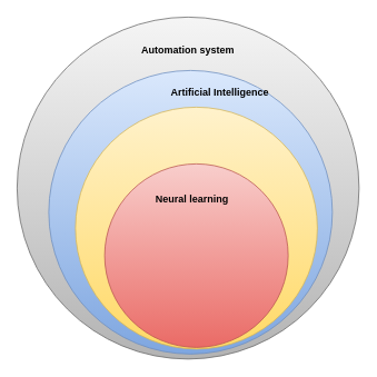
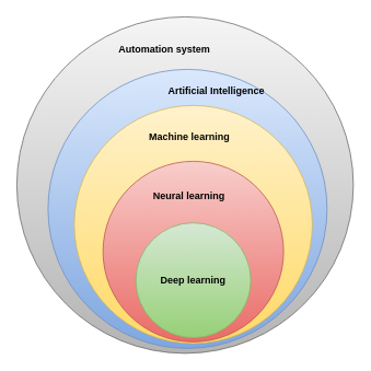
  <mxCell id="0" />
  <mxCell id="1" parent="0" />
  <mxCell id="2" value="" style="ellipse;whiteSpace=wrap;html=1;aspect=fixed;fillColor=#f5f5f5;strokeColor=#666666;gradientColor=#b3b3b3;" parent="1" vertex="1"><mxGeometry x="20" y="20" width="410" height="410" as="geometry" /></mxCell>
- <mxCell id="3" value="&lt;b&gt;Automation system&lt;/b&gt;" style="text;html=1;strokeColor=none;fillColor=none;align=center;verticalAlign=middle;whiteSpace=wrap;rounded=0;" vertex="1" parent="1"><mxGeometry x="165" y="50" width="120" height="20" as="geometry" /></mxCell>
+ <mxCell id="3" value="&lt;b&gt;Automation system&lt;/b&gt;" style="text;html=1;strokeColor=none;fillColor=none;align=center;verticalAlign=middle;whiteSpace=wrap;rounded=0;" vertex="1" parent="1"><mxGeometry x="140" y="50" width="120" height="20" as="geometry" /></mxCell>
  <mxCell id="4" value="" style="ellipse;whiteSpace=wrap;html=1;aspect=fixed;fillColor=#dae8fc;strokeColor=#6c8ebf;gradientColor=#7ea6e0;" vertex="1" parent="1"><mxGeometry x="58" y="84" width="340" height="340" as="geometry" /></mxCell>
  <mxCell id="5" value="&lt;b&gt;Artificial Intelligence&amp;nbsp;&lt;/b&gt;" style="text;html=1;strokeColor=none;fillColor=none;align=center;verticalAlign=middle;whiteSpace=wrap;rounded=0;" vertex="1" parent="1"><mxGeometry x="200" y="101" width="130" height="20" as="geometry" /></mxCell>
  <mxCell id="6" value="" style="ellipse;whiteSpace=wrap;html=1;aspect=fixed;fillColor=#fff2cc;strokeColor=#d6b656;gradientColor=#ffd966;" vertex="1" parent="1"><mxGeometry x="90" y="128" width="290" height="290" as="geometry" /></mxCell>
  <mxCell id="7" value="" style="ellipse;whiteSpace=wrap;html=1;aspect=fixed;fillColor=#f8cecc;strokeColor=#b85450;gradientColor=#ea6b66;" vertex="1" parent="1"><mxGeometry x="125" y="196" width="220" height="220" as="geometry" /></mxCell>
+ <mxCell id="8" value="&lt;b&gt;Deep learning&lt;/b&gt;" style="ellipse;whiteSpace=wrap;html=1;aspect=fixed;gradientColor=#97d077;fillColor=#d5e8d4;strokeColor=#82b366;" vertex="1" parent="1"><mxGeometry x="165" y="271" width="140" height="140" as="geometry" /></mxCell>
  <mxCell id="9" value="&lt;b&gt;Neural learning&lt;/b&gt;" style="text;html=1;strokeColor=none;fillColor=none;align=center;verticalAlign=middle;whiteSpace=wrap;rounded=0;" vertex="1" parent="1"><mxGeometry x="140" y="228" width="180" height="20" as="geometry" /></mxCell>
+ <mxCell id="10" value="&lt;b&gt;Machine learning&lt;/b&gt;" style="text;html=1;strokeColor=none;fillColor=none;align=center;verticalAlign=middle;whiteSpace=wrap;rounded=0;" vertex="1" parent="1"><mxGeometry x="172.5" y="157" width="115" height="20" as="geometry" /></mxCell>
